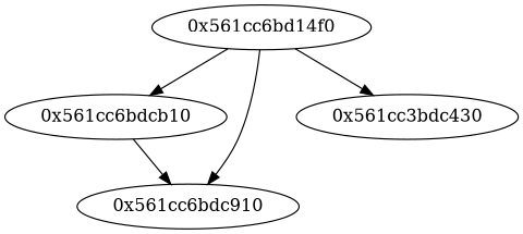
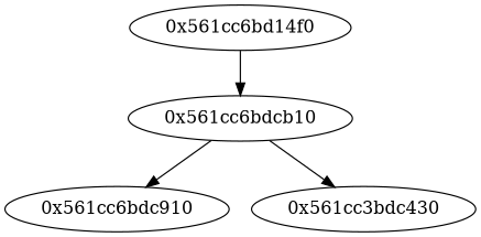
  strict digraph {
    "0x561cc6bdcb10"
    "0x561cc6bdc910"
    n3 [label="0x561cc3bdc430"]
    "0x561cc6bd14f0"
    "0x561cc6bdcb10" -> "0x561cc6bdc910"
-   "0x561cc6bd14f0" -> n3
+   "0x561cc6bdcb10" -> n3
    "0x561cc6bd14f0" -> "0x561cc6bdcb10"
-   "0x561cc6bd14f0" -> "0x561cc6bdc910"
  }
